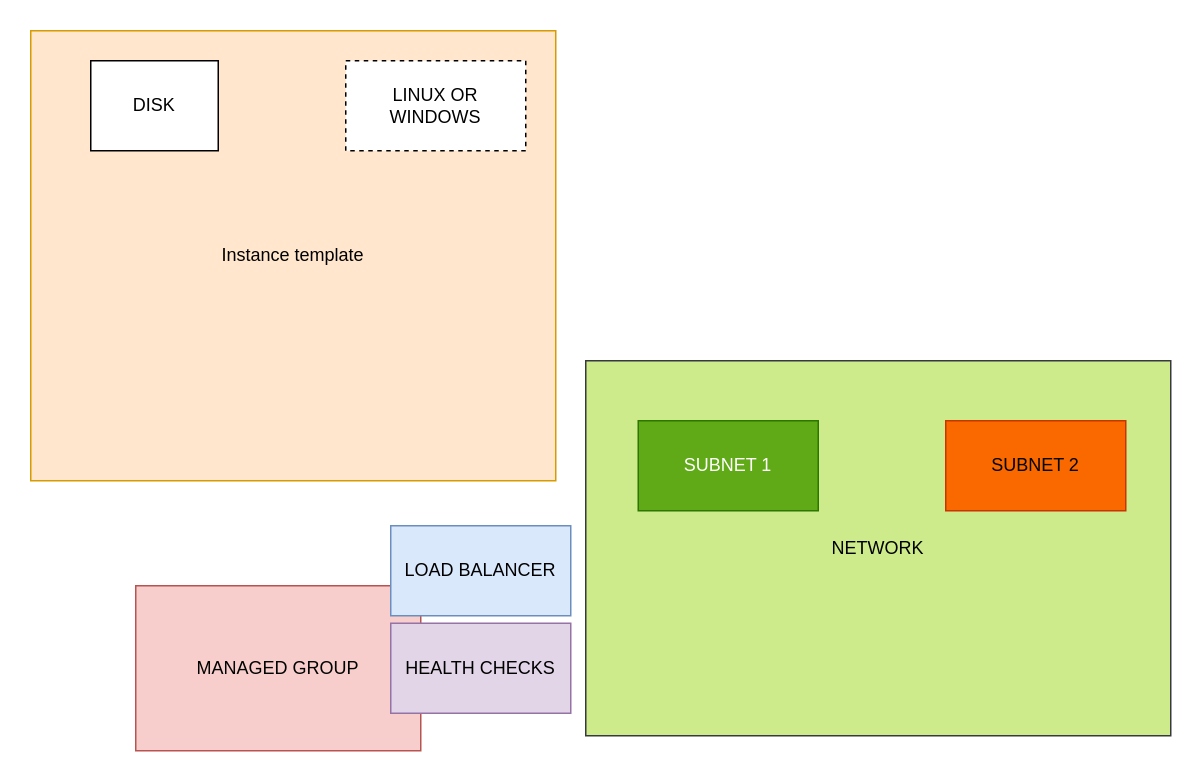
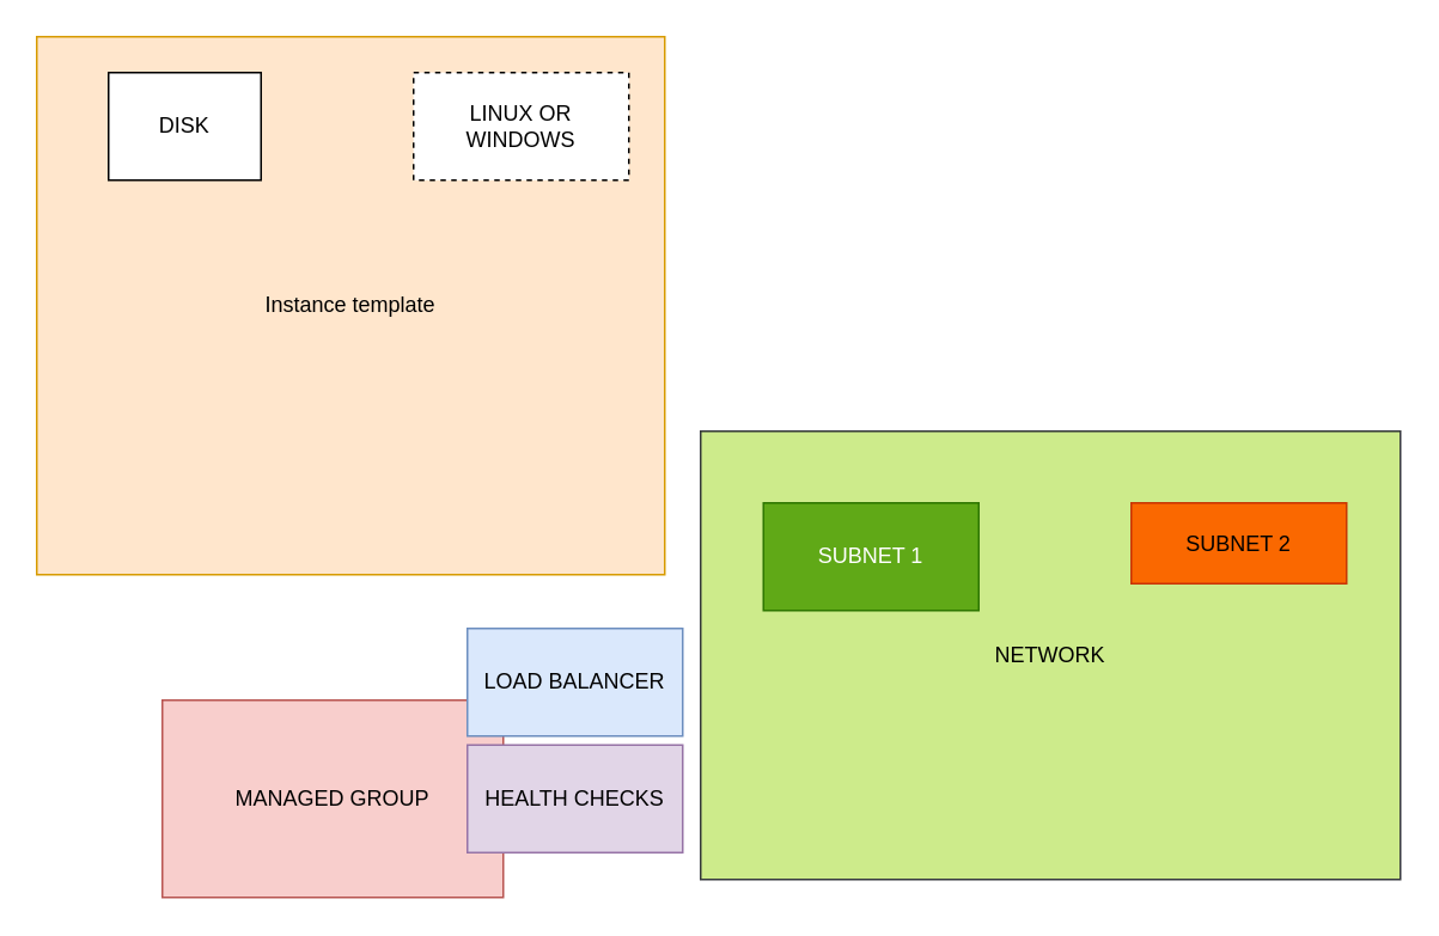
  <mxCell id="0" />
  <mxCell id="1" parent="0" />
  <mxCell id="2" value="Instance template" style="rounded=0;whiteSpace=wrap;html=1;fillColor=#ffe6cc;strokeColor=#d79b00;" vertex="1" parent="1"><mxGeometry x="20" y="20" width="350" height="300" as="geometry" /></mxCell>
  <mxCell id="3" value="MANAGED GROUP" style="rounded=0;whiteSpace=wrap;html=1;fillColor=#f8cecc;strokeColor=#b85450;" vertex="1" parent="1"><mxGeometry x="90" y="390" width="190" height="110" as="geometry" /></mxCell>
  <mxCell id="4" value="LOAD BALANCER" style="rounded=0;whiteSpace=wrap;html=1;fillColor=#dae8fc;strokeColor=#6c8ebf;" vertex="1" parent="1"><mxGeometry x="260" y="350" width="120" height="60" as="geometry" /></mxCell>
  <mxCell id="5" value="HEALTH CHECKS" style="rounded=0;whiteSpace=wrap;html=1;fillColor=#e1d5e7;strokeColor=#9673a6;" vertex="1" parent="1"><mxGeometry x="260" y="415" width="120" height="60" as="geometry" /></mxCell>
  <mxCell id="6" value="NETWORK" style="rounded=0;whiteSpace=wrap;html=1;fillColor=#cdeb8b;strokeColor=#36393d;" vertex="1" parent="1"><mxGeometry x="390" y="240" width="390" height="250" as="geometry" /></mxCell>
  <mxCell id="7" value="SUBNET 1" style="rounded=0;whiteSpace=wrap;html=1;fillColor=#60a917;fontColor=#ffffff;strokeColor=#2D7600;" vertex="1" parent="1"><mxGeometry x="425" y="280" width="120" height="60" as="geometry" /></mxCell>
- <mxCell id="8" value="SUBNET 2" style="rounded=0;whiteSpace=wrap;html=1;fillColor=#fa6800;fontColor=#000000;strokeColor=#C73500;" vertex="1" parent="1"><mxGeometry x="630" y="280" width="120" height="60" as="geometry" /></mxCell>
+ <mxCell id="8" value="SUBNET 2" style="rounded=0;whiteSpace=wrap;html=1;fillColor=#fa6800;fontColor=#000000;strokeColor=#C73500;" vertex="1" parent="1"><mxGeometry x="630" y="280" width="120" height="45" as="geometry" /></mxCell>
  <mxCell id="9" value="DISK" style="rounded=0;whiteSpace=wrap;html=1;" vertex="1" parent="1"><mxGeometry x="60" y="40" width="85" height="60" as="geometry" /></mxCell>
  <mxCell id="10" value="LINUX OR WINDOWS" style="rounded=0;whiteSpace=wrap;html=1;dashed=1;" vertex="1" parent="1"><mxGeometry x="230" y="40" width="120" height="60" as="geometry" /></mxCell>
